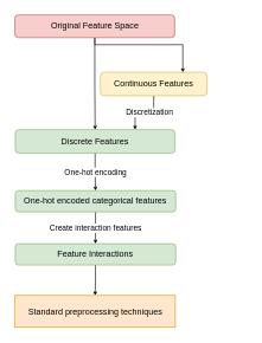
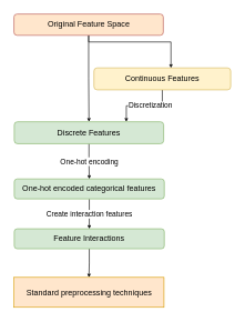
  <mxCell id="0" />
  <mxCell id="1" parent="0" />
  <mxCell id="2" value="One-hot encoding" style="edgeStyle=orthogonalEdgeStyle;rounded=0;orthogonalLoop=1;jettySize=auto;html=1;exitX=0.5;exitY=1;exitDx=0;exitDy=0;entryX=0.5;entryY=0;entryDx=0;entryDy=0;jumpSize=3;startSize=6;endSize=3;" edge="1" parent="1" source="3" target="8"><mxGeometry relative="1" as="geometry" /></mxCell>
  <mxCell id="3" value="Discrete Features" style="rounded=1;whiteSpace=wrap;html=1;fillColor=#d5e8d4;strokeColor=#82b366;" vertex="1" parent="1"><mxGeometry x="21" y="182" width="225" height="33" as="geometry" /></mxCell>
  <mxCell id="4" style="edgeStyle=orthogonalEdgeStyle;rounded=0;orthogonalLoop=1;jettySize=auto;html=1;exitX=0.5;exitY=1;exitDx=0;exitDy=0;entryX=0.75;entryY=0;entryDx=0;entryDy=0;jumpSize=3;startSize=6;endSize=3;" edge="1" parent="1" source="6" target="3"><mxGeometry relative="1" as="geometry" /></mxCell>
  <mxCell id="5" value="Discretization" style="edgeLabel;html=1;align=center;verticalAlign=middle;resizable=0;points=[];" vertex="1" connectable="0" parent="4"><mxGeometry x="-0.158" y="-1" relative="1" as="geometry"><mxPoint as="offset" /></mxGeometry></mxCell>
- <mxCell id="6" value="Continuous Features" style="rounded=1;whiteSpace=wrap;html=1;fillColor=#fff2cc;strokeColor=#d6b656;" vertex="1" parent="1"><mxGeometry x="141" y="101" width="150" height="33" as="geometry" /></mxCell>
+ <mxCell id="6" value="Continuous Features" style="rounded=1;whiteSpace=wrap;html=1;fillColor=#fff2cc;strokeColor=#d6b656;" vertex="1" parent="1"><mxGeometry x="141" y="101" width="206" height="33" as="geometry" /></mxCell>
  <mxCell id="7" value="Create interaction features" style="edgeStyle=orthogonalEdgeStyle;rounded=0;orthogonalLoop=1;jettySize=auto;html=1;exitX=0.5;exitY=1;exitDx=0;exitDy=0;jumpSize=3;startSize=6;endSize=3;" edge="1" parent="1" source="8" target="13"><mxGeometry relative="1" as="geometry" /></mxCell>
  <mxCell id="8" value="One-hot encoded categorical features" style="rounded=1;whiteSpace=wrap;html=1;fillColor=#d5e8d4;strokeColor=#82b366;" vertex="1" parent="1"><mxGeometry x="21" y="268" width="226" height="30" as="geometry" /></mxCell>
  <mxCell id="9" style="edgeStyle=orthogonalEdgeStyle;rounded=0;orthogonalLoop=1;jettySize=auto;html=1;exitX=0.5;exitY=1;exitDx=0;exitDy=0;jumpSize=3;endSize=3;startSize=6;" edge="1" parent="1" source="11" target="3"><mxGeometry relative="1" as="geometry" /></mxCell>
  <mxCell id="10" style="edgeStyle=orthogonalEdgeStyle;rounded=0;orthogonalLoop=1;jettySize=auto;html=1;jumpSize=3;startSize=6;endSize=3;" edge="1" parent="1" source="11" target="6"><mxGeometry relative="1" as="geometry"><Array as="points"><mxPoint x="133" y="62" /><mxPoint x="257" y="62" /></Array></mxGeometry></mxCell>
- <mxCell id="11" value="Original Feature Space" style="rounded=1;whiteSpace=wrap;html=1;fillColor=#f8cecc;strokeColor=#b85450;" vertex="1" parent="1"><mxGeometry x="20.5" y="20" width="225" height="32" as="geometry" /></mxCell>
+ <mxCell id="11" value="Original Feature Space" style="rounded=1;whiteSpace=wrap;html=1;fillColor=#ffe6cc;strokeColor=#b85450;" vertex="1" parent="1"><mxGeometry x="20.5" y="20" width="225" height="32" as="geometry" /></mxCell>
  <mxCell id="12" style="edgeStyle=orthogonalEdgeStyle;rounded=0;orthogonalLoop=1;jettySize=auto;html=1;exitX=0.5;exitY=1;exitDx=0;exitDy=0;jumpSize=3;startSize=6;endSize=3;" edge="1" parent="1" source="13" target="14"><mxGeometry relative="1" as="geometry" /></mxCell>
  <mxCell id="13" value="Feature Interactions" style="rounded=1;whiteSpace=wrap;html=1;fillColor=#d5e8d4;strokeColor=#82b366;" vertex="1" parent="1"><mxGeometry x="21" y="343" width="226" height="30" as="geometry" /></mxCell>
  <mxCell id="14" value="Standard preprocessing techniques" style="rounded=0;whiteSpace=wrap;html=1;fillColor=#ffe6cc;strokeColor=#d79b00;" vertex="1" parent="1"><mxGeometry x="20.5" y="416" width="226" height="45" as="geometry" /></mxCell>
